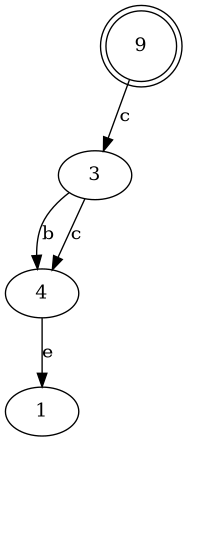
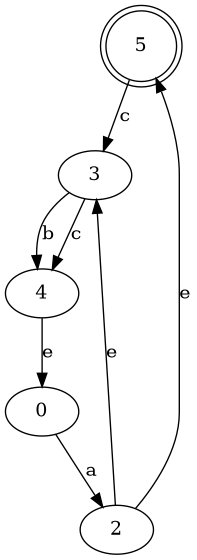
  digraph {
    fontname="DejaVu Serif"
    rankdir=TB
    node [fontname="DejaVu Serif"]
    edge [fontname="DejaVu Serif"]
-   5 [shape=doublecircle label=9]
+   5 [shape=doublecircle]
    3
    4
-   1
+   1 [label=0]
+   2
    5 -> 3 [label=c]
    3 -> 4 [label=b]
    3 -> 4 [label=c]
    4 -> 1 [label=e]
+   1 -> 2 [label=a]
+   2 -> 5 [label=e]
+   2 -> 3 [label=e]
  }
